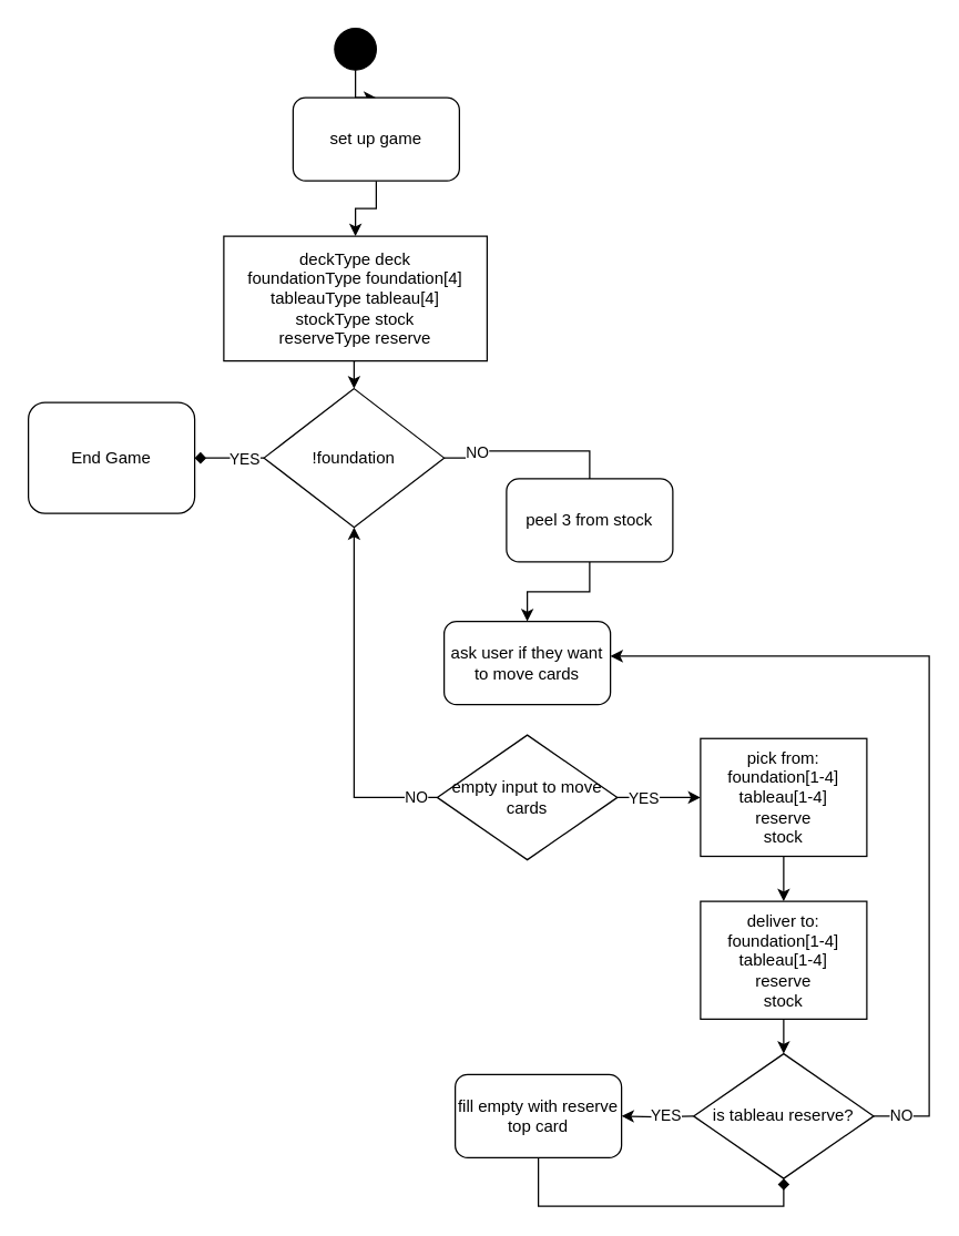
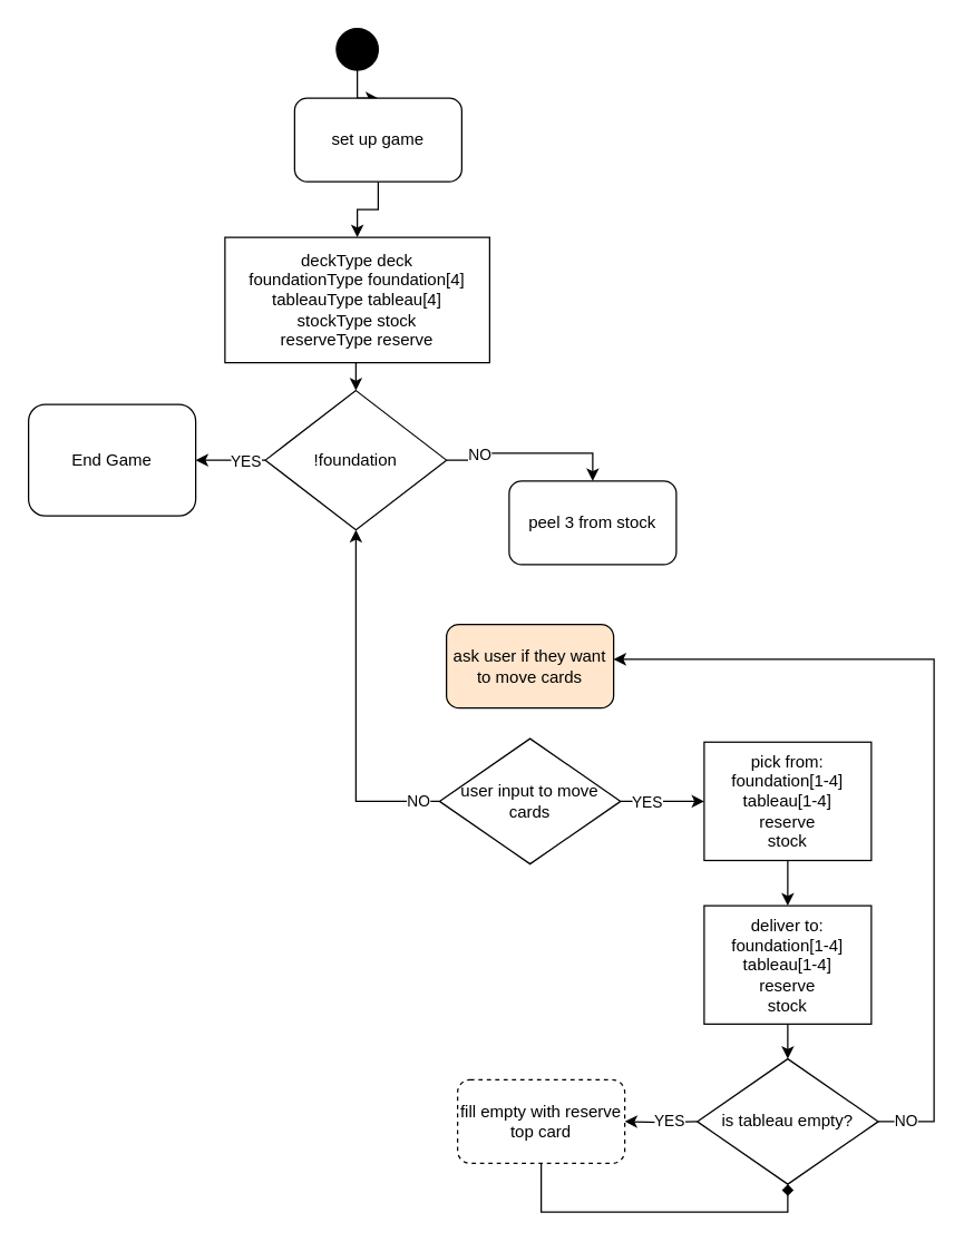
  <mxCell id="0" />
  <mxCell id="1" parent="0" />
  <mxCell id="2" value="" style="edgeStyle=orthogonalEdgeStyle;rounded=0;orthogonalLoop=1;jettySize=auto;html=1;" edge="1" parent="1" source="3" target="5"><mxGeometry relative="1" as="geometry" /></mxCell>
  <mxCell id="3" value="" style="ellipse;fillColor=strokeColor;" vertex="1" parent="1"><mxGeometry x="241" y="20" width="30" height="30" as="geometry" /></mxCell>
  <mxCell id="4" value="" style="edgeStyle=orthogonalEdgeStyle;rounded=0;orthogonalLoop=1;jettySize=auto;html=1;" edge="1" parent="1" source="5" target="7"><mxGeometry relative="1" as="geometry" /></mxCell>
  <mxCell id="5" value="set up game" style="rounded=1;whiteSpace=wrap;html=1;" vertex="1" parent="1"><mxGeometry x="211" y="70" width="120" height="60" as="geometry" /></mxCell>
  <mxCell id="6" style="edgeStyle=orthogonalEdgeStyle;rounded=0;orthogonalLoop=1;jettySize=auto;html=1;exitX=0.5;exitY=1;exitDx=0;exitDy=0;entryX=0.5;entryY=0;entryDx=0;entryDy=0;" edge="1" parent="1" source="7" target="12"><mxGeometry relative="1" as="geometry" /></mxCell>
  <mxCell id="7" value="deckType deck&lt;br&gt;foundationType foundation[4]&lt;br&gt;tableauType tableau[4]&lt;br&gt;stockType stock&lt;br&gt;reserveType reserve" style="rounded=0;whiteSpace=wrap;html=1;" vertex="1" parent="1"><mxGeometry x="161" y="170" width="190" height="90" as="geometry" /></mxCell>
- <mxCell id="8" value="" style="edgeStyle=orthogonalEdgeStyle;rounded=0;orthogonalLoop=1;jettySize=auto;html=1;entryX=1;entryY=0.5;entryDx=0;entryDy=0;endArrow=diamond;" edge="1" parent="1" source="12" target="24"><mxGeometry relative="1" as="geometry"><mxPoint x="160" y="330" as="targetPoint" /></mxGeometry></mxCell>
+ <mxCell id="8" value="" style="edgeStyle=orthogonalEdgeStyle;rounded=0;orthogonalLoop=1;jettySize=auto;html=1;entryX=1;entryY=0.5;entryDx=0;entryDy=0;" edge="1" parent="1" source="12" target="24"><mxGeometry relative="1" as="geometry"><mxPoint x="160" y="330" as="targetPoint" /></mxGeometry></mxCell>
  <mxCell id="9" value="YES" style="edgeLabel;html=1;align=center;verticalAlign=middle;resizable=0;points=[];" vertex="1" connectable="0" parent="8"><mxGeometry x="-0.269" relative="1" as="geometry"><mxPoint x="3" as="offset" /></mxGeometry></mxCell>
- <mxCell id="10" style="edgeStyle=orthogonalEdgeStyle;rounded=0;orthogonalLoop=1;jettySize=auto;html=1;exitX=1;exitY=0.5;exitDx=0;exitDy=0;entryX=0.5;entryY=0;entryDx=0;entryDy=0;endArrow=none;" edge="1" parent="1" source="12" target="19"><mxGeometry relative="1" as="geometry" /></mxCell>
+ <mxCell id="10" style="edgeStyle=orthogonalEdgeStyle;rounded=0;orthogonalLoop=1;jettySize=auto;html=1;exitX=1;exitY=0.5;exitDx=0;exitDy=0;entryX=0.5;entryY=0;entryDx=0;entryDy=0;" edge="1" parent="1" source="12" target="19"><mxGeometry relative="1" as="geometry" /></mxCell>
  <mxCell id="11" value="NO" style="edgeLabel;html=1;align=center;verticalAlign=middle;resizable=0;points=[];" vertex="1" connectable="0" parent="10"><mxGeometry x="-0.27" relative="1" as="geometry"><mxPoint x="-19" as="offset" /></mxGeometry></mxCell>
  <mxCell id="12" value="!foundation" style="rhombus;whiteSpace=wrap;html=1;" vertex="1" parent="1"><mxGeometry x="190" y="280" width="130" height="100" as="geometry" /></mxCell>
- <mxCell id="13" value="ask user if they want to move cards" style="rounded=1;whiteSpace=wrap;html=1;" vertex="1" parent="1"><mxGeometry x="320" y="448" width="120" height="60" as="geometry" /></mxCell>
+ <mxCell id="13" value="ask user if they want to move cards" style="rounded=1;whiteSpace=wrap;html=1;fillColor=#ffe6cc;" vertex="1" parent="1"><mxGeometry x="320" y="448" width="120" height="60" as="geometry" /></mxCell>
  <mxCell id="14" style="edgeStyle=orthogonalEdgeStyle;rounded=0;orthogonalLoop=1;jettySize=auto;html=1;exitX=1;exitY=0.5;exitDx=0;exitDy=0;entryX=0;entryY=0.5;entryDx=0;entryDy=0;" edge="1" parent="1" source="17" target="21"><mxGeometry relative="1" as="geometry"><mxPoint x="500" y="575" as="targetPoint" /></mxGeometry></mxCell>
  <mxCell id="15" value="YES" style="edgeLabel;html=1;align=center;verticalAlign=middle;resizable=0;points=[];" vertex="1" connectable="0" parent="14"><mxGeometry x="0.231" y="-2" relative="1" as="geometry"><mxPoint x="-19" y="-2" as="offset" /></mxGeometry></mxCell>
  <mxCell id="16" value="NO" style="edgeStyle=orthogonalEdgeStyle;rounded=0;orthogonalLoop=1;jettySize=auto;html=1;exitX=0;exitY=0.5;exitDx=0;exitDy=0;entryX=0.5;entryY=1;entryDx=0;entryDy=0;" edge="1" parent="1"><mxGeometry x="-0.882" relative="1" as="geometry"><mxPoint x="315" y="575" as="sourcePoint" /><mxPoint x="255" y="380" as="targetPoint" /><Array as="points"><mxPoint x="255" y="575" /></Array><mxPoint as="offset" /></mxGeometry></mxCell>
- <mxCell id="17" value="empty input to move cards" style="rhombus;whiteSpace=wrap;html=1;" vertex="1" parent="1"><mxGeometry x="315" y="530" width="130" height="90" as="geometry" /></mxCell>
- <mxCell id="18" style="edgeStyle=orthogonalEdgeStyle;rounded=0;orthogonalLoop=1;jettySize=auto;html=1;exitX=0.5;exitY=1;exitDx=0;exitDy=0;entryX=0.5;entryY=0;entryDx=0;entryDy=0;" edge="1" parent="1" source="19" target="13"><mxGeometry relative="1" as="geometry" /></mxCell>
+ <mxCell id="17" value="user input to move cards" style="rhombus;whiteSpace=wrap;html=1;" vertex="1" parent="1"><mxGeometry x="315" y="530" width="130" height="90" as="geometry" /></mxCell>
  <mxCell id="19" value="peel 3 from stock" style="rounded=1;whiteSpace=wrap;html=1;" vertex="1" parent="1"><mxGeometry x="365" y="345" width="120" height="60" as="geometry" /></mxCell>
  <mxCell id="20" value="" style="edgeStyle=orthogonalEdgeStyle;rounded=0;orthogonalLoop=1;jettySize=auto;html=1;" edge="1" parent="1" source="21" target="23"><mxGeometry relative="1" as="geometry" /></mxCell>
  <mxCell id="21" value="pick from:&lt;br&gt;foundation[1-4]&lt;br&gt;tableau[1-4]&lt;br&gt;reserve&lt;br&gt;stock" style="rounded=0;whiteSpace=wrap;html=1;" vertex="1" parent="1"><mxGeometry x="505" y="532.5" width="120" height="85" as="geometry" /></mxCell>
  <mxCell id="22" value="" style="edgeStyle=orthogonalEdgeStyle;rounded=0;orthogonalLoop=1;jettySize=auto;html=1;" edge="1" parent="1" source="23"><mxGeometry relative="1" as="geometry"><mxPoint x="565" y="760" as="targetPoint" /></mxGeometry></mxCell>
  <mxCell id="23" value="deliver to:&lt;br&gt;foundation[1-4]&lt;br&gt;tableau[1-4]&lt;br&gt;reserve&lt;br&gt;stock" style="rounded=0;whiteSpace=wrap;html=1;fillColor=rgb(255, 255, 255);" vertex="1" parent="1"><mxGeometry x="505" y="650" width="120" height="85" as="geometry" /></mxCell>
  <mxCell id="24" value="End Game" style="whiteSpace=wrap;html=1;rounded=1;" vertex="1" parent="1"><mxGeometry x="20" y="290" width="120" height="80" as="geometry" /></mxCell>
  <mxCell id="25" value="YES" style="edgeStyle=orthogonalEdgeStyle;rounded=0;orthogonalLoop=1;jettySize=auto;html=1;entryX=1;entryY=0.5;entryDx=0;entryDy=0;" edge="1" parent="1" target="29"><mxGeometry x="-0.231" relative="1" as="geometry"><mxPoint x="500" y="805" as="sourcePoint" /><mxPoint x="460" y="805" as="targetPoint" /><mxPoint as="offset" /></mxGeometry></mxCell>
  <mxCell id="26" value="NO" style="edgeStyle=orthogonalEdgeStyle;rounded=0;orthogonalLoop=1;jettySize=auto;html=1;exitX=1;exitY=0.5;exitDx=0;exitDy=0;entryX=1;entryY=0.5;entryDx=0;entryDy=0;" edge="1" parent="1" source="27"><mxGeometry x="-0.934" relative="1" as="geometry"><mxPoint x="440" y="473" as="targetPoint" /><Array as="points"><mxPoint x="670" y="805" /><mxPoint x="670" y="473" /></Array><mxPoint as="offset" /></mxGeometry></mxCell>
- <mxCell id="27" value="is tableau reserve?" style="rhombus;whiteSpace=wrap;html=1;" vertex="1" parent="1"><mxGeometry x="500" y="760" width="130" height="90" as="geometry" /></mxCell>
+ <mxCell id="27" value="is tableau empty?" style="rhombus;whiteSpace=wrap;html=1;" vertex="1" parent="1"><mxGeometry x="500" y="760" width="130" height="90" as="geometry" /></mxCell>
  <mxCell id="28" style="edgeStyle=orthogonalEdgeStyle;rounded=0;orthogonalLoop=1;jettySize=auto;html=1;exitX=0.5;exitY=1;exitDx=0;exitDy=0;entryX=0.5;entryY=1;entryDx=0;entryDy=0;endArrow=diamond;" edge="1" parent="1" source="29" target="27"><mxGeometry relative="1" as="geometry"><Array as="points"><mxPoint x="388" y="870" /><mxPoint x="565" y="870" /></Array></mxGeometry></mxCell>
- <mxCell id="29" value="fill empty with reserve top card" style="rounded=1;whiteSpace=wrap;html=1;" vertex="1" parent="1"><mxGeometry x="328" y="775" width="120" height="60" as="geometry" /></mxCell>
+ <mxCell id="29" value="fill empty with reserve top card" style="rounded=1;whiteSpace=wrap;html=1;dashed=1;" vertex="1" parent="1"><mxGeometry x="328" y="775" width="120" height="60" as="geometry" /></mxCell>
